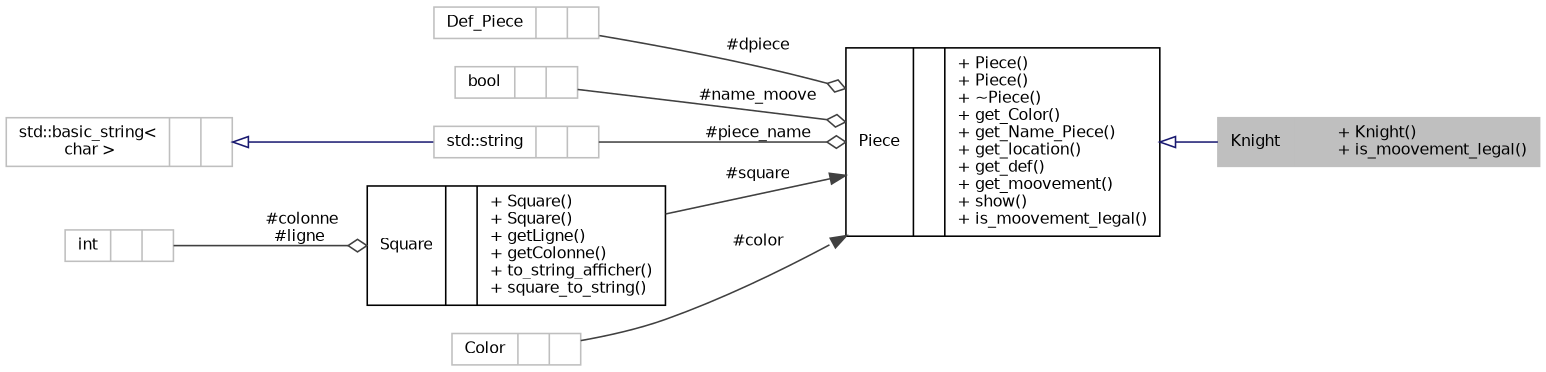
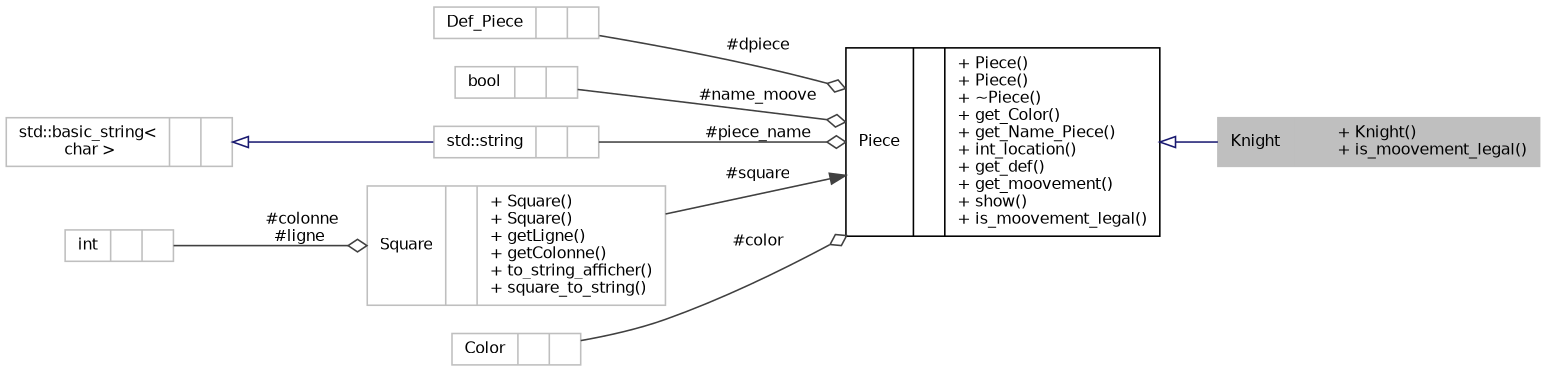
  digraph {
    rankdir=LR
    node [color=grey75 fillcolor=white fontname=Helvetica fontsize=10 shape=record style=filled]
    edge [color=grey25 fontname=Helvetica fontsize=10 labelfontname=Helvetica labelfontsize=10 style=solid arrowhead=odiamond]
    n1 [fillcolor=grey75 fontcolor=black height=0.2 label="{Knight\n||+ Knight()\l+ is_moovement_legal()\l}" width=0.4]
-   n2 [color=black height=0.2 label="{Piece\n||+ Piece()\l+ Piece()\l+ ~Piece()\l+ get_Color()\l+ get_Name_Piece()\l+ get_location()\l+ get_def()\l+ get_moovement()\l+ show()\l+ is_moovement_legal()\l}" width=0.4]
+   n2 [color=black height=0.2 label="{Piece\n||+ Piece()\l+ Piece()\l+ ~Piece()\l+ get_Color()\l+ get_Name_Piece()\l+ int_location()\l+ get_def()\l+ get_moovement()\l+ show()\l+ is_moovement_legal()\l}" width=0.4]
    n3 [height=0.2 label="{Def_Piece\n||}" width=0.4]
    n4 [height=0.2 label="{bool\n||}" width=0.4]
    n5 [height=0.2 label="{std::string\n||}" width=0.4]
    n6 [height=0.2 label="{std::basic_string\<\l char \>\n||}" width=0.4]
-   n7 [color=black height=0.2 label="{Square\n||+ Square()\l+ Square()\l+ getLigne()\l+ getColonne()\l+ to_string_afficher()\l+ square_to_string()\l}" width=0.4]
+   n7 [height=0.2 label="{Square\n||+ Square()\l+ Square()\l+ getLigne()\l+ getColonne()\l+ to_string_afficher()\l+ square_to_string()\l}" width=0.4]
    n8 [height=0.2 label="{int\n||}" width=0.4]
    n9 [height=0.2 label="{Color\n||}" width=0.4]
    n2 -> n1 [arrowtail=onormal color=midnightblue dir=back arrowhead=""]
    n3 -> n2 [label=" #dpiece"]
    n4 -> n2 [label=" #name_moove"]
    n5 -> n2 [label=" #piece_name"]
    n6 -> n5 [arrowtail=onormal color=midnightblue dir=back arrowhead=""]
    n7 -> n2 [arrowhead=normal label=" #square"]
    n8 -> n7 [label=" #colonne\n#ligne"]
-   n9 -> n2 [arrowhead=normal label=" #color"]
+   n9 -> n2 [label=" #color"]
  }
